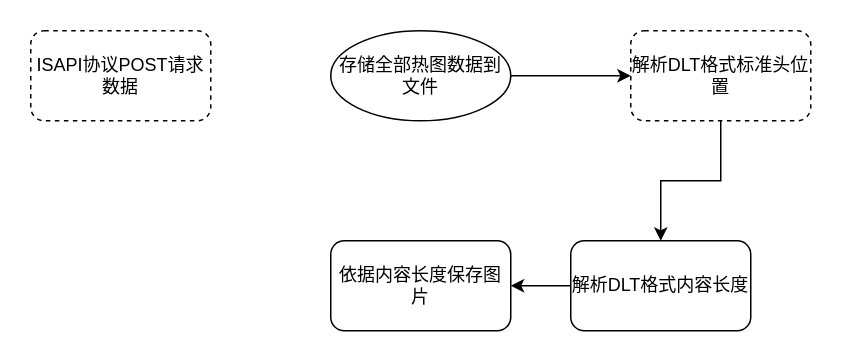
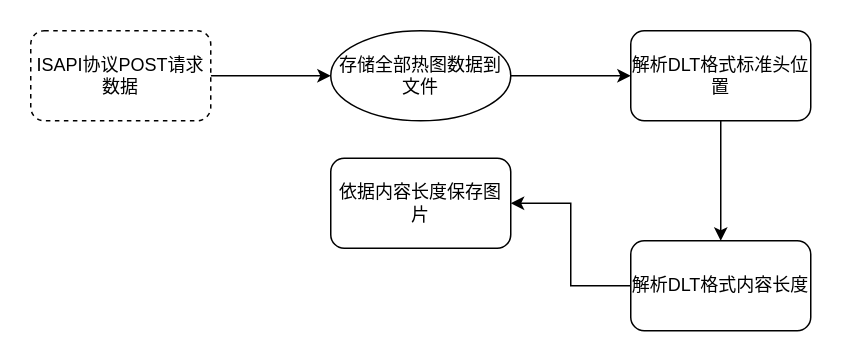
  <mxCell id="0" />
  <mxCell id="1" parent="0" />
+ <mxCell id="2" value="" style="edgeStyle=orthogonalEdgeStyle;rounded=0;orthogonalLoop=1;jettySize=auto;html=1;" edge="1" parent="1" source="3" target="5"><mxGeometry relative="1" as="geometry" /></mxCell>
  <mxCell id="3" value="ISAPI协议POST请求数据" style="rounded=1;whiteSpace=wrap;html=1;dashed=1;" vertex="1" parent="1"><mxGeometry x="20" y="20" width="120" height="60" as="geometry" /></mxCell>
  <mxCell id="4" value="" style="edgeStyle=orthogonalEdgeStyle;rounded=0;orthogonalLoop=1;jettySize=auto;html=1;" edge="1" parent="1" source="5" target="7"><mxGeometry relative="1" as="geometry" /></mxCell>
  <mxCell id="5" value="存储全部热图数据到文件" style="ellipse;whiteSpace=wrap;html=1;" vertex="1" parent="1"><mxGeometry x="220" y="20" width="120" height="60" as="geometry" /></mxCell>
  <mxCell id="6" value="" style="edgeStyle=orthogonalEdgeStyle;rounded=0;orthogonalLoop=1;jettySize=auto;html=1;" edge="1" parent="1" source="7" target="9"><mxGeometry relative="1" as="geometry" /></mxCell>
- <mxCell id="7" value="解析DLT格式标准头位置" style="whiteSpace=wrap;html=1;rounded=1;dashed=1;" vertex="1" parent="1"><mxGeometry x="420" y="20" width="120" height="60" as="geometry" /></mxCell>
+ <mxCell id="7" value="解析DLT格式标准头位置" style="whiteSpace=wrap;html=1;rounded=1;" vertex="1" parent="1"><mxGeometry x="420" y="20" width="120" height="60" as="geometry" /></mxCell>
  <mxCell id="8" style="edgeStyle=orthogonalEdgeStyle;rounded=0;orthogonalLoop=1;jettySize=auto;html=1;exitX=0;exitY=0.5;exitDx=0;exitDy=0;entryX=1;entryY=0.5;entryDx=0;entryDy=0;" edge="1" parent="1" source="9" target="10"><mxGeometry relative="1" as="geometry" /></mxCell>
- <mxCell id="9" value="解析DLT格式内容长度" style="whiteSpace=wrap;html=1;rounded=1;" vertex="1" parent="1"><mxGeometry x="380" y="160" width="120" height="60" as="geometry" /></mxCell>
- <mxCell id="10" value="依据内容长度保存图片" style="rounded=1;whiteSpace=wrap;html=1;" vertex="1" parent="1"><mxGeometry x="220" y="160" width="120" height="60" as="geometry" /></mxCell>
+ <mxCell id="9" value="解析DLT格式内容长度" style="whiteSpace=wrap;html=1;rounded=1;" vertex="1" parent="1"><mxGeometry x="420" y="160" width="120" height="60" as="geometry" /></mxCell>
+ <mxCell id="10" value="依据内容长度保存图片" style="rounded=1;whiteSpace=wrap;html=1;" vertex="1" parent="1"><mxGeometry x="220" y="105" width="120" height="60" as="geometry" /></mxCell>
